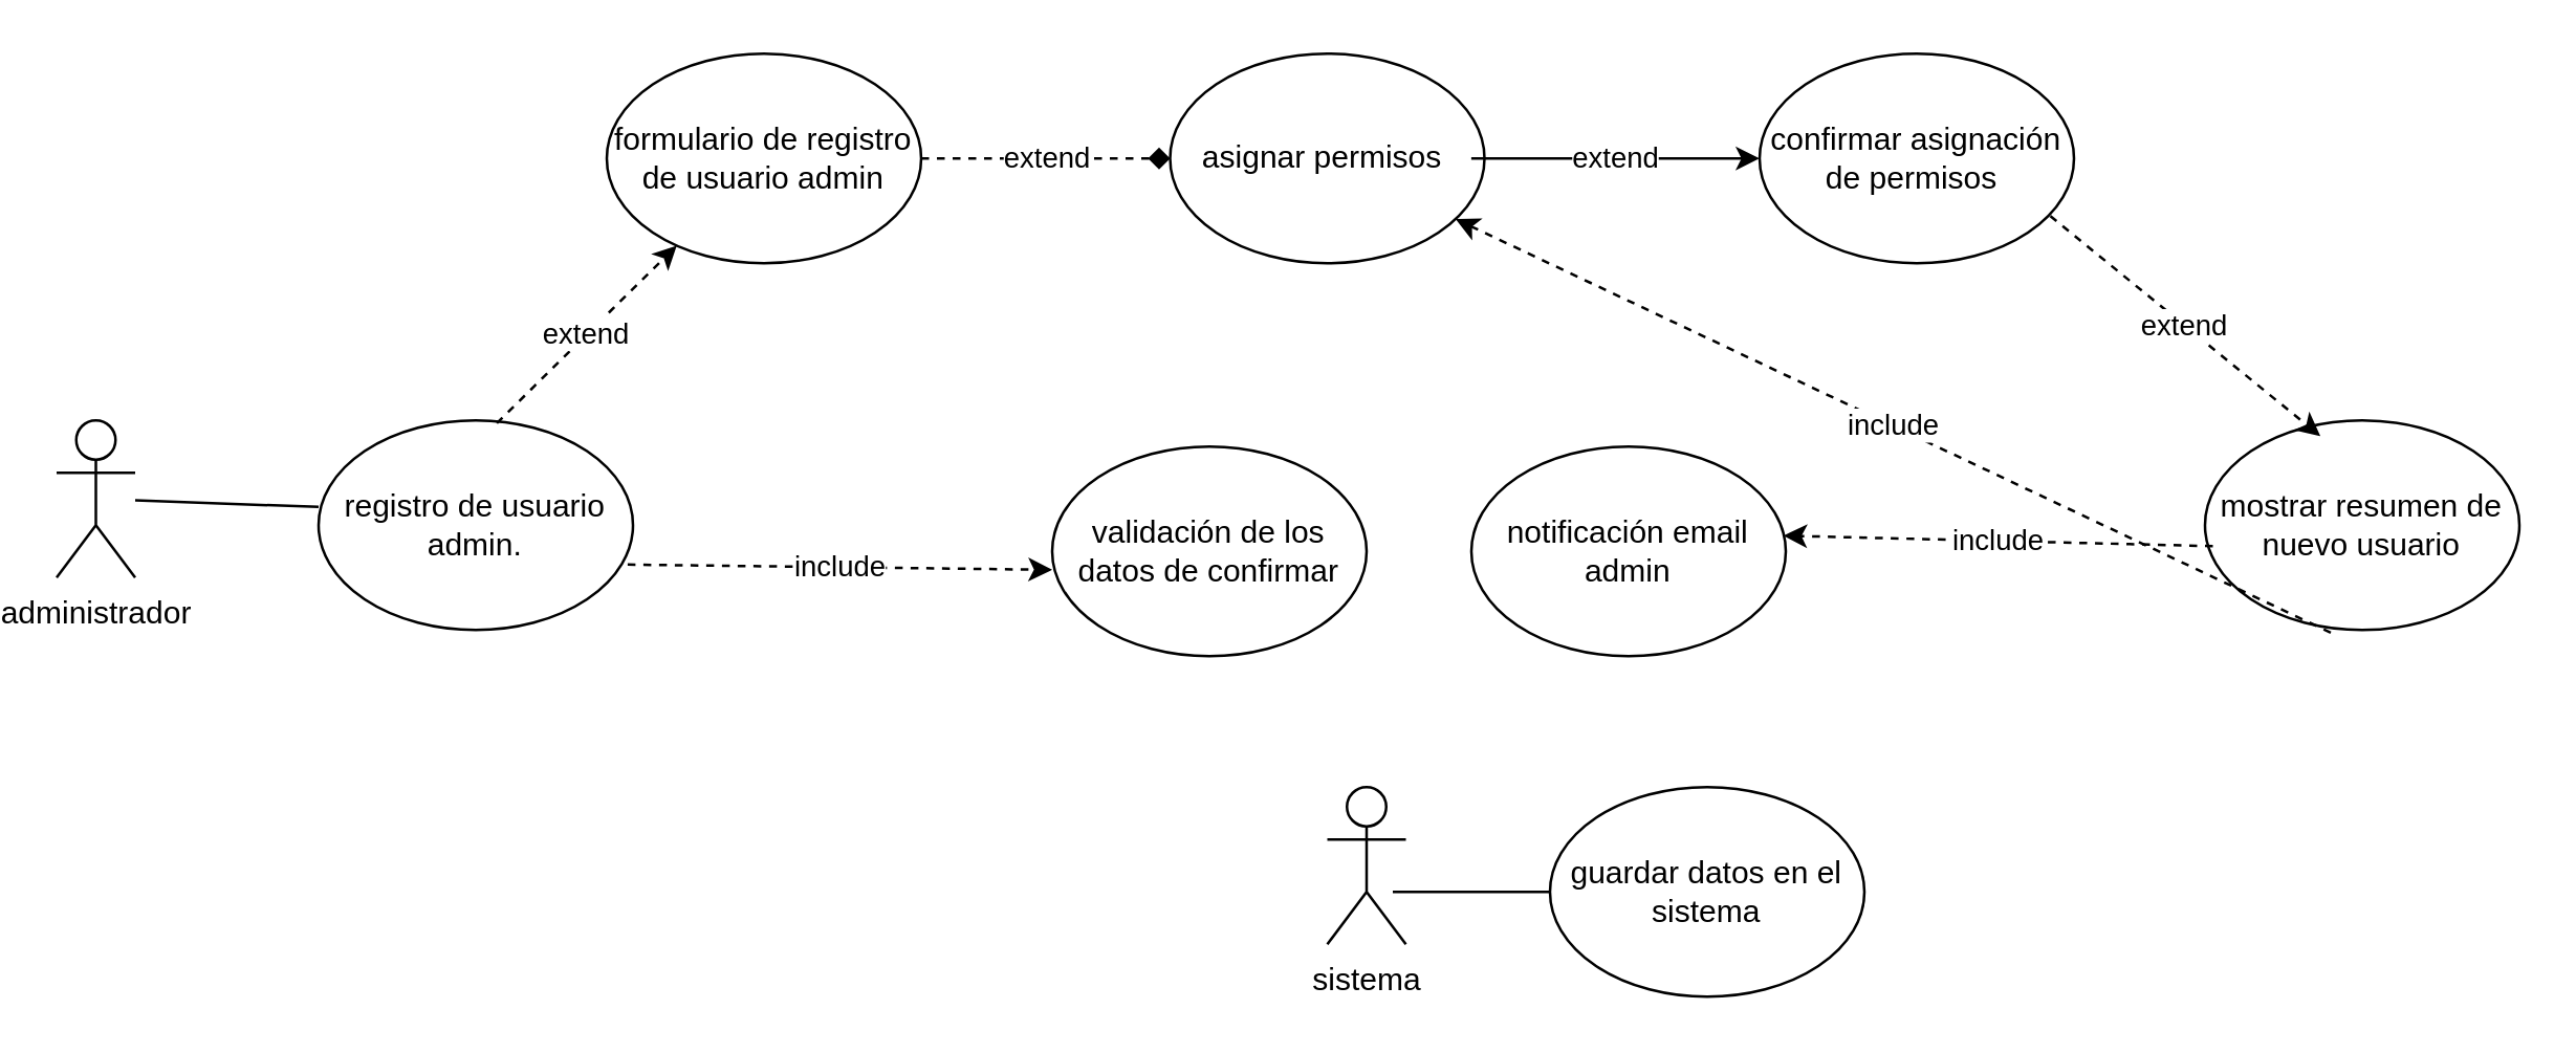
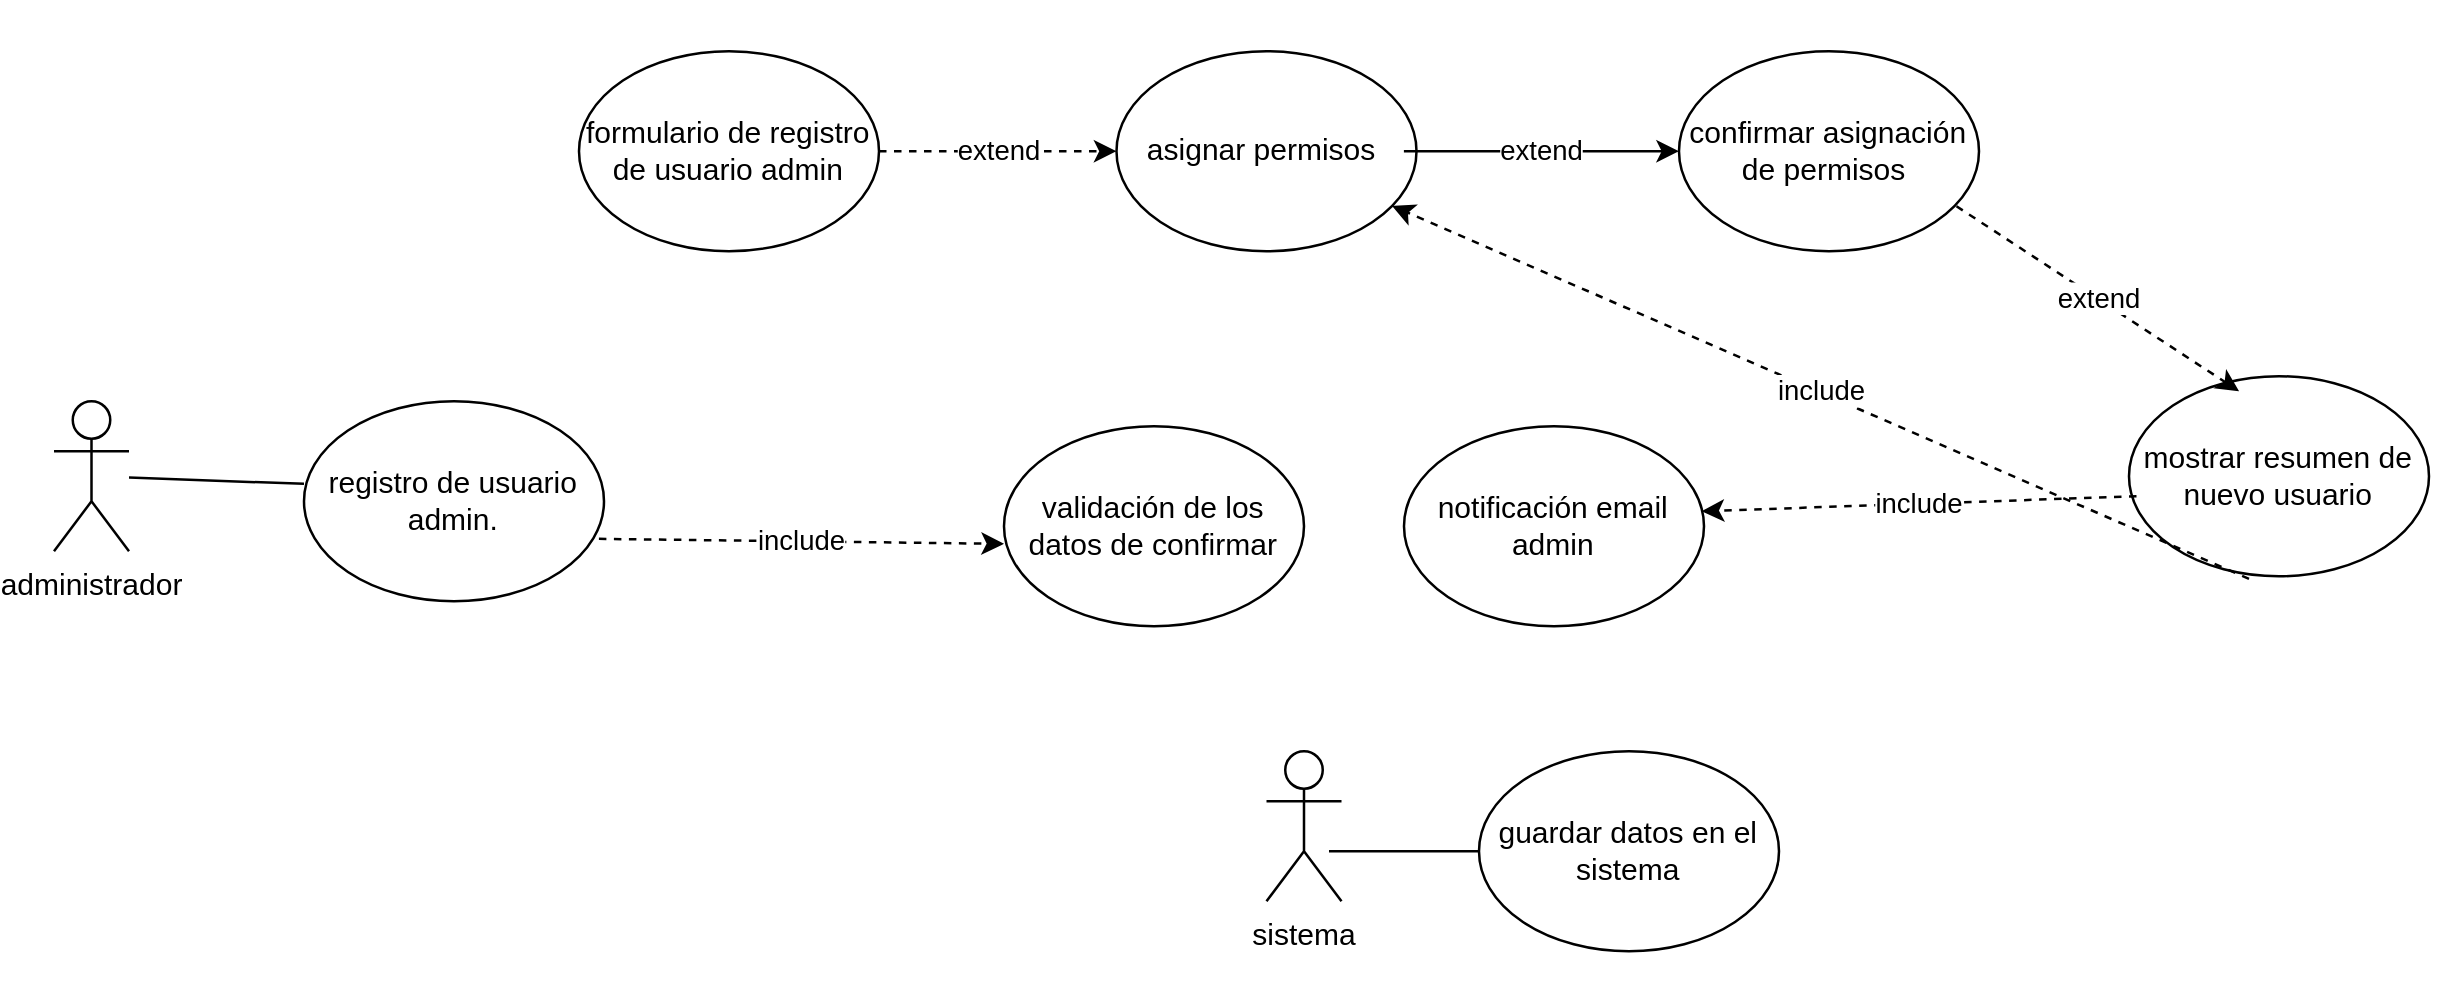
  <mxCell id="0" />
  <mxCell id="1" parent="0" />
  <mxCell id="2" value="administrador" style="shape=umlActor;verticalLabelPosition=bottom;verticalAlign=top;html=1;outlineConnect=0;" vertex="1" parent="1"><mxGeometry x="20" y="160" width="30" height="60" as="geometry" /></mxCell>
  <mxCell id="3" value="registro de usuario admin." style="ellipse;whiteSpace=wrap;html=1;" vertex="1" parent="1"><mxGeometry x="120" y="160" width="120" height="80" as="geometry" /></mxCell>
  <mxCell id="4" value="formulario de registro de usuario admin" style="ellipse;whiteSpace=wrap;html=1;" vertex="1" parent="1"><mxGeometry x="230" y="20" width="120" height="80" as="geometry" /></mxCell>
  <mxCell id="5" value="asignar permisos&amp;nbsp;" style="ellipse;whiteSpace=wrap;html=1;" vertex="1" parent="1"><mxGeometry x="445" y="20" width="120" height="80" as="geometry" /></mxCell>
  <mxCell id="6" value="confirmar asignación de permisos&amp;nbsp;" style="ellipse;whiteSpace=wrap;html=1;" vertex="1" parent="1"><mxGeometry x="670" y="20" width="120" height="80" as="geometry" /></mxCell>
  <mxCell id="7" value="validación de los datos de confirmar" style="ellipse;whiteSpace=wrap;html=1;" vertex="1" parent="1"><mxGeometry x="400" y="170" width="120" height="80" as="geometry" /></mxCell>
  <mxCell id="8" value="notificación email admin" style="ellipse;whiteSpace=wrap;html=1;" vertex="1" parent="1"><mxGeometry x="560" y="170" width="120" height="80" as="geometry" /></mxCell>
  <mxCell id="9" value="guardar datos en el sistema" style="ellipse;whiteSpace=wrap;html=1;" vertex="1" parent="1"><mxGeometry x="590" y="300" width="120" height="80" as="geometry" /></mxCell>
  <mxCell id="10" value="sistema" style="shape=umlActor;verticalLabelPosition=bottom;verticalAlign=top;html=1;outlineConnect=0;" vertex="1" parent="1"><mxGeometry x="505" y="300" width="30" height="60" as="geometry" /></mxCell>
- <mxCell id="11" value="mostrar resumen de nuevo usuario" style="ellipse;whiteSpace=wrap;html=1;" vertex="1" parent="1"><mxGeometry x="840" y="160" width="120" height="80" as="geometry" /></mxCell>
- <mxCell id="12" value="extend" style="endArrow=diamond;html=1;rounded=0;dashed=1;strokeColor=default;align=center;verticalAlign=middle;fontFamily=Helvetica;fontSize=11;fontColor=default;labelBackgroundColor=default;exitX=1;exitY=0.5;exitDx=0;exitDy=0;entryX=0;entryY=0.5;entryDx=0;entryDy=0;" edge="1" parent="1" source="4" target="5"><mxGeometry width="50" height="50" relative="1" as="geometry"><mxPoint x="330" y="430" as="sourcePoint" /><mxPoint x="470" y="470" as="targetPoint" /></mxGeometry></mxCell>
+ <mxCell id="11" value="mostrar resumen de nuevo usuario" style="ellipse;whiteSpace=wrap;html=1;" vertex="1" parent="1"><mxGeometry x="850" y="150" width="120" height="80" as="geometry" /></mxCell>
+ <mxCell id="12" value="extend" style="endArrow=classic;html=1;rounded=0;dashed=1;strokeColor=default;align=center;verticalAlign=middle;fontFamily=Helvetica;fontSize=11;fontColor=default;labelBackgroundColor=default;exitX=1;exitY=0.5;exitDx=0;exitDy=0;entryX=0;entryY=0.5;entryDx=0;entryDy=0;" edge="1" parent="1" source="4" target="5"><mxGeometry width="50" height="50" relative="1" as="geometry"><mxPoint x="330" y="430" as="sourcePoint" /><mxPoint x="470" y="470" as="targetPoint" /></mxGeometry></mxCell>
  <mxCell id="13" value="extend" style="endArrow=classic;html=1;rounded=0;dashed=0;strokeColor=default;align=center;verticalAlign=middle;fontFamily=Helvetica;fontSize=11;fontColor=default;labelBackgroundColor=default;exitX=0.958;exitY=0.5;exitDx=0;exitDy=0;entryX=0;entryY=0.5;entryDx=0;entryDy=0;exitPerimeter=0;" edge="1" parent="1" source="5" target="6"><mxGeometry width="50" height="50" relative="1" as="geometry"><mxPoint x="505" y="130" as="sourcePoint" /><mxPoint x="669" y="186" as="targetPoint" /></mxGeometry></mxCell>
  <mxCell id="14" value="extend" style="endArrow=classic;html=1;rounded=0;dashed=1;strokeColor=default;align=center;verticalAlign=middle;fontFamily=Helvetica;fontSize=11;fontColor=default;labelBackgroundColor=default;entryX=0.367;entryY=0.075;entryDx=0;entryDy=0;entryPerimeter=0;exitX=0.925;exitY=0.775;exitDx=0;exitDy=0;exitPerimeter=0;" edge="1" parent="1" source="6" target="11"><mxGeometry width="50" height="50" relative="1" as="geometry"><mxPoint x="800" y="60" as="sourcePoint" /><mxPoint x="954" y="126" as="targetPoint" /></mxGeometry></mxCell>
  <mxCell id="15" value="include" style="endArrow=classic;html=1;rounded=0;dashed=1;strokeColor=default;align=center;verticalAlign=middle;fontFamily=Helvetica;fontSize=11;fontColor=default;labelBackgroundColor=default;entryX=0;entryY=0.588;entryDx=0;entryDy=0;exitX=0.983;exitY=0.688;exitDx=0;exitDy=0;exitPerimeter=0;entryPerimeter=0;" edge="1" parent="1" source="3" target="7"><mxGeometry width="50" height="50" relative="1" as="geometry"><mxPoint x="341" y="162" as="sourcePoint" /><mxPoint x="505" y="218" as="targetPoint" /></mxGeometry></mxCell>
  <mxCell id="16" value="include" style="endArrow=classic;html=1;rounded=0;dashed=1;strokeColor=default;align=center;verticalAlign=middle;fontFamily=Helvetica;fontSize=11;fontColor=default;labelBackgroundColor=default;exitX=0.4;exitY=1.013;exitDx=0;exitDy=0;exitPerimeter=0;" edge="1" parent="1" source="11" target="5"><mxGeometry width="50" height="50" relative="1" as="geometry"><mxPoint x="737" y="370" as="sourcePoint" /><mxPoint x="800" y="401" as="targetPoint" /></mxGeometry></mxCell>
  <mxCell id="17" value="include" style="endArrow=classic;html=1;rounded=0;dashed=1;strokeColor=default;align=center;verticalAlign=middle;fontFamily=Helvetica;fontSize=11;fontColor=default;labelBackgroundColor=default;exitX=0.025;exitY=0.6;exitDx=0;exitDy=0;entryX=0.992;entryY=0.425;entryDx=0;entryDy=0;exitPerimeter=0;entryPerimeter=0;" edge="1" parent="1" source="11" target="8"><mxGeometry width="50" height="50" relative="1" as="geometry"><mxPoint x="359" y="181" as="sourcePoint" /><mxPoint x="422" y="212" as="targetPoint" /></mxGeometry></mxCell>
- <mxCell id="18" value="extend" style="endArrow=classic;html=1;rounded=0;dashed=1;strokeColor=default;align=center;verticalAlign=middle;fontFamily=Helvetica;fontSize=11;fontColor=default;labelBackgroundColor=default;exitX=0.567;exitY=0.013;exitDx=0;exitDy=0;exitPerimeter=0;" edge="1" parent="1" source="3" target="4"><mxGeometry width="50" height="50" relative="1" as="geometry"><mxPoint x="360" y="70" as="sourcePoint" /><mxPoint x="455" y="70" as="targetPoint" /></mxGeometry></mxCell>
  <mxCell id="19" value="" style="endArrow=none;html=1;rounded=0;entryX=0;entryY=0.413;entryDx=0;entryDy=0;entryPerimeter=0;" edge="1" parent="1" source="2" target="3"><mxGeometry width="50" height="50" relative="1" as="geometry"><mxPoint x="280" y="280" as="sourcePoint" /><mxPoint x="330" y="230" as="targetPoint" /></mxGeometry></mxCell>
  <mxCell id="20" value="" style="endArrow=none;html=1;rounded=0;entryX=0;entryY=0.5;entryDx=0;entryDy=0;" edge="1" parent="1" target="9"><mxGeometry width="50" height="50" relative="1" as="geometry"><mxPoint x="530" y="340" as="sourcePoint" /><mxPoint x="630" y="230" as="targetPoint" /></mxGeometry></mxCell>
